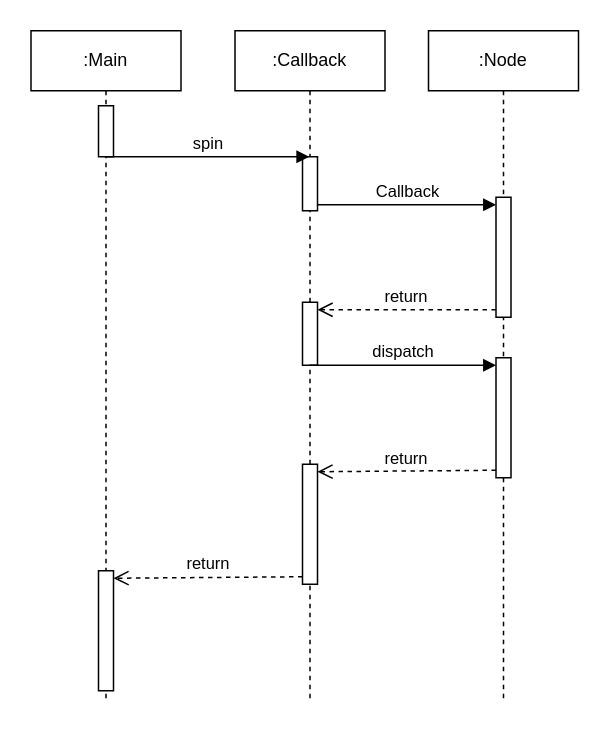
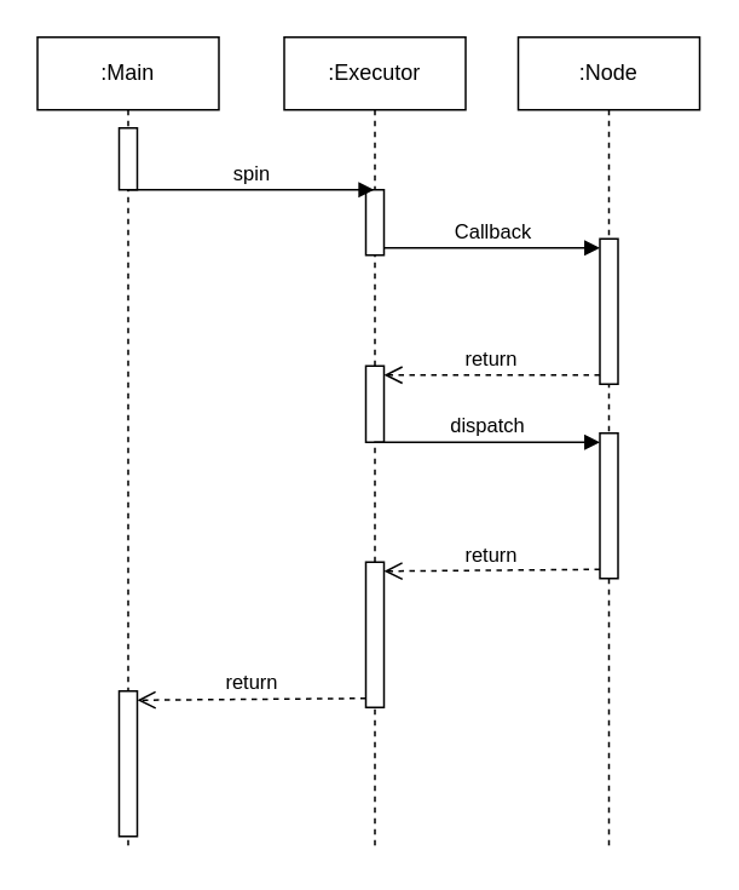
  <mxCell id="0" />
  <mxCell id="1" parent="0" />
  <mxCell id="2" value=":Main" style="shape=umlLifeline;perimeter=lifelinePerimeter;whiteSpace=wrap;html=1;container=1;dropTarget=0;collapsible=0;recursiveResize=0;outlineConnect=0;portConstraint=eastwest;newEdgeStyle={&quot;curved&quot;:0,&quot;rounded&quot;:0};" vertex="1" parent="1"><mxGeometry x="20" y="20" width="100" height="448" as="geometry" /></mxCell>
  <mxCell id="3" value="" style="html=1;points=[[0,0,0,0,5],[0,1,0,0,-5],[1,0,0,0,5],[1,1,0,0,-5]];perimeter=orthogonalPerimeter;outlineConnect=0;targetShapes=umlLifeline;portConstraint=eastwest;newEdgeStyle={&quot;curved&quot;:0,&quot;rounded&quot;:0};" vertex="1" parent="2"><mxGeometry x="45" y="50" width="10" height="34" as="geometry" /></mxCell>
  <mxCell id="4" value="" style="html=1;points=[[0,0,0,0,5],[0,1,0,0,-5],[1,0,0,0,5],[1,1,0,0,-5]];perimeter=orthogonalPerimeter;outlineConnect=0;targetShapes=umlLifeline;portConstraint=eastwest;newEdgeStyle={&quot;curved&quot;:0,&quot;rounded&quot;:0};" vertex="1" parent="2"><mxGeometry x="45" y="360" width="10" height="80" as="geometry" /></mxCell>
- <mxCell id="5" value=":Callback" style="shape=umlLifeline;perimeter=lifelinePerimeter;whiteSpace=wrap;html=1;container=1;dropTarget=0;collapsible=0;recursiveResize=0;outlineConnect=0;portConstraint=eastwest;newEdgeStyle={&quot;curved&quot;:0,&quot;rounded&quot;:0};" vertex="1" parent="1"><mxGeometry x="156" y="20" width="100" height="447" as="geometry" /></mxCell>
+ <mxCell id="5" value=":Executor" style="shape=umlLifeline;perimeter=lifelinePerimeter;whiteSpace=wrap;html=1;container=1;dropTarget=0;collapsible=0;recursiveResize=0;outlineConnect=0;portConstraint=eastwest;newEdgeStyle={&quot;curved&quot;:0,&quot;rounded&quot;:0};" vertex="1" parent="1"><mxGeometry x="156" y="20" width="100" height="447" as="geometry" /></mxCell>
  <mxCell id="6" value="" style="html=1;points=[[0,0,0,0,5],[0,1,0,0,-5],[1,0,0,0,5],[1,1,0,0,-5]];perimeter=orthogonalPerimeter;outlineConnect=0;targetShapes=umlLifeline;portConstraint=eastwest;newEdgeStyle={&quot;curved&quot;:0,&quot;rounded&quot;:0};" vertex="1" parent="5"><mxGeometry x="45" y="84" width="10" height="36" as="geometry" /></mxCell>
  <mxCell id="7" value="" style="html=1;points=[[0,0,0,0,5],[0,1,0,0,-5],[1,0,0,0,5],[1,1,0,0,-5]];perimeter=orthogonalPerimeter;outlineConnect=0;targetShapes=umlLifeline;portConstraint=eastwest;newEdgeStyle={&quot;curved&quot;:0,&quot;rounded&quot;:0};" vertex="1" parent="5"><mxGeometry x="45" y="181" width="10" height="42" as="geometry" /></mxCell>
  <mxCell id="8" value="" style="html=1;points=[[0,0,0,0,5],[0,1,0,0,-5],[1,0,0,0,5],[1,1,0,0,-5]];perimeter=orthogonalPerimeter;outlineConnect=0;targetShapes=umlLifeline;portConstraint=eastwest;newEdgeStyle={&quot;curved&quot;:0,&quot;rounded&quot;:0};" vertex="1" parent="5"><mxGeometry x="45" y="289" width="10" height="80" as="geometry" /></mxCell>
  <mxCell id="9" value="spin" style="html=1;verticalAlign=bottom;endArrow=block;curved=0;rounded=0;" edge="1" parent="1" target="5"><mxGeometry width="80" relative="1" as="geometry"><mxPoint x="69.5" y="104" as="sourcePoint" /><mxPoint x="215" y="291" as="targetPoint" /><Array as="points"><mxPoint x="152" y="104" /></Array></mxGeometry></mxCell>
  <mxCell id="10" value=":Node" style="shape=umlLifeline;perimeter=lifelinePerimeter;whiteSpace=wrap;html=1;container=1;dropTarget=0;collapsible=0;recursiveResize=0;outlineConnect=0;portConstraint=eastwest;newEdgeStyle={&quot;curved&quot;:0,&quot;rounded&quot;:0};" vertex="1" parent="1"><mxGeometry x="285" y="20" width="100" height="448" as="geometry" /></mxCell>
  <mxCell id="11" value="" style="html=1;points=[[0,0,0,0,5],[0,1,0,0,-5],[1,0,0,0,5],[1,1,0,0,-5]];perimeter=orthogonalPerimeter;outlineConnect=0;targetShapes=umlLifeline;portConstraint=eastwest;newEdgeStyle={&quot;curved&quot;:0,&quot;rounded&quot;:0};" vertex="1" parent="10"><mxGeometry x="45" y="111" width="10" height="80" as="geometry" /></mxCell>
  <mxCell id="12" value="" style="html=1;points=[[0,0,0,0,5],[0,1,0,0,-5],[1,0,0,0,5],[1,1,0,0,-5]];perimeter=orthogonalPerimeter;outlineConnect=0;targetShapes=umlLifeline;portConstraint=eastwest;newEdgeStyle={&quot;curved&quot;:0,&quot;rounded&quot;:0};" vertex="1" parent="10"><mxGeometry x="45" y="218" width="10" height="80" as="geometry" /></mxCell>
  <mxCell id="13" value="Callback" style="html=1;verticalAlign=bottom;endArrow=block;curved=0;rounded=0;entryX=0;entryY=0;entryDx=0;entryDy=5;exitX=1;exitY=0.889;exitDx=0;exitDy=0;exitPerimeter=0;" edge="1" target="11" parent="1" source="6"><mxGeometry relative="1" as="geometry"><mxPoint x="211" y="141" as="sourcePoint" /></mxGeometry></mxCell>
  <mxCell id="14" value="return" style="html=1;verticalAlign=bottom;endArrow=open;dashed=1;endSize=8;curved=0;rounded=0;exitX=0;exitY=1;exitDx=0;exitDy=-5;entryX=1;entryY=0;entryDx=0;entryDy=5;entryPerimeter=0;" edge="1" source="11" parent="1" target="7"><mxGeometry relative="1" as="geometry"><mxPoint x="210" y="211" as="targetPoint" /></mxGeometry></mxCell>
  <mxCell id="15" value="dispatch" style="html=1;verticalAlign=bottom;endArrow=block;curved=0;rounded=0;entryX=0;entryY=0;entryDx=0;entryDy=5;" edge="1" target="12" parent="1" source="5"><mxGeometry relative="1" as="geometry"><mxPoint x="258" y="243" as="sourcePoint" /></mxGeometry></mxCell>
  <mxCell id="16" value="return" style="html=1;verticalAlign=bottom;endArrow=open;dashed=1;endSize=8;curved=0;rounded=0;exitX=0;exitY=1;exitDx=0;exitDy=-5;entryX=1;entryY=0;entryDx=0;entryDy=5;entryPerimeter=0;" edge="1" source="12" parent="1" target="8"><mxGeometry relative="1" as="geometry"><mxPoint x="260" y="313" as="targetPoint" /></mxGeometry></mxCell>
  <mxCell id="17" value="return" style="html=1;verticalAlign=bottom;endArrow=open;dashed=1;endSize=8;curved=0;rounded=0;exitX=0;exitY=1;exitDx=0;exitDy=-5;exitPerimeter=0;entryX=1;entryY=0;entryDx=0;entryDy=5;entryPerimeter=0;" edge="1" parent="1" source="8" target="4"><mxGeometry relative="1" as="geometry"><mxPoint x="577" y="404" as="sourcePoint" /><mxPoint x="75" y="387" as="targetPoint" /></mxGeometry></mxCell>
